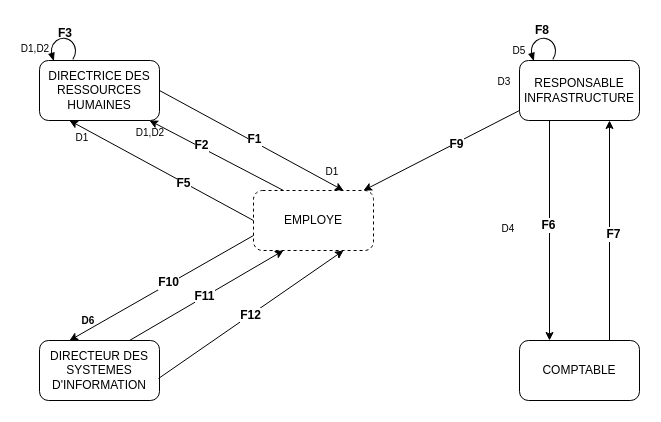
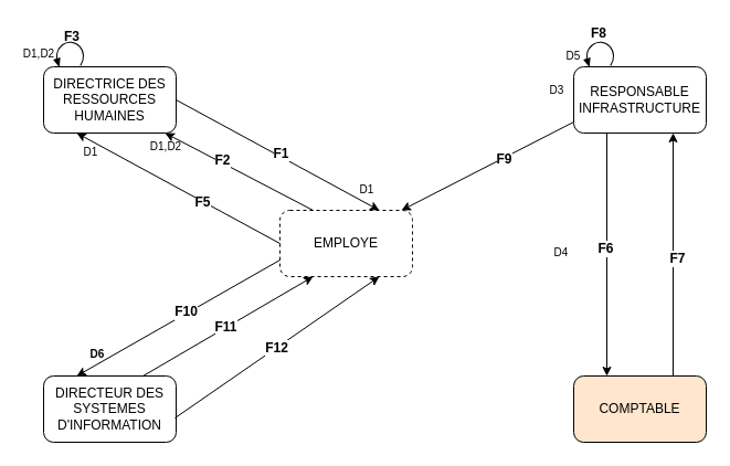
  <mxCell id="0" />
  <mxCell id="1" parent="0" />
  <mxCell id="2" value="EMPLOYE" style="rounded=1;whiteSpace=wrap;html=1;dashed=1;" parent="1" vertex="1"><mxGeometry x="253" y="190" width="120" height="60" as="geometry" /></mxCell>
  <mxCell id="3" value="DIRECTRICE DES RESSOURCES HUMAINES" style="rounded=1;whiteSpace=wrap;html=1;" parent="1" vertex="1"><mxGeometry x="39" y="60" width="120" height="60" as="geometry" /></mxCell>
  <mxCell id="4" value="RESPONSABLE INFRASTRUCTURE" style="rounded=1;whiteSpace=wrap;html=1;" parent="1" vertex="1"><mxGeometry x="519" y="60" width="120" height="60" as="geometry" /></mxCell>
- <mxCell id="5" value="COMPTABLE" style="rounded=1;whiteSpace=wrap;html=1;" parent="1" vertex="1"><mxGeometry x="519" y="340" width="120" height="60" as="geometry" /></mxCell>
+ <mxCell id="5" value="COMPTABLE" style="rounded=1;whiteSpace=wrap;html=1;fillColor=#ffe6cc;" parent="1" vertex="1"><mxGeometry x="519" y="340" width="120" height="60" as="geometry" /></mxCell>
  <mxCell id="6" value="DIRECTEUR DES SYSTEMES D'INFORMATION" style="rounded=1;whiteSpace=wrap;html=1;" parent="1" vertex="1"><mxGeometry x="39" y="340" width="120" height="60" as="geometry" /></mxCell>
  <mxCell id="7" value="" style="endArrow=classic;html=1;rounded=0;exitX=0;exitY=0.5;exitDx=0;exitDy=0;entryX=0.25;entryY=1;entryDx=0;entryDy=0;" parent="1" source="2" target="3" edge="1"><mxGeometry width="50" height="50" relative="1" as="geometry"><mxPoint x="259.8" y="191" as="sourcePoint" /><mxPoint x="152" y="121" as="targetPoint" /></mxGeometry></mxCell>
  <mxCell id="8" value="&lt;b&gt;&lt;font style=&quot;font-size: 12px;&quot;&gt;F5&lt;/font&gt;&lt;/b&gt;" style="edgeLabel;html=1;align=center;verticalAlign=middle;resizable=0;points=[];" parent="7" vertex="1" connectable="0"><mxGeometry x="-0.234" y="1" relative="1" as="geometry"><mxPoint as="offset" /></mxGeometry></mxCell>
  <mxCell id="9" value="" style="verticalLabelPosition=bottom;shadow=0;dashed=0;align=center;html=1;verticalAlign=top;shape=mxgraph.electrical.rot_mech.verticalLabelPosition=bottom;shadow=0;dashed=0;align=center;fillColor=strokeColor;html=1;verticalAlign=top;strokeWidth=1;shape=mxgraph.electrical.rot_mech.rotation;rotation=-175;" parent="1" vertex="1"><mxGeometry x="49" y="36.56" width="27.57" height="23.44" as="geometry" /></mxCell>
  <mxCell id="10" value="" style="endArrow=classic;html=1;rounded=0;exitX=0.75;exitY=0;exitDx=0;exitDy=0;entryX=0.75;entryY=1;entryDx=0;entryDy=0;" parent="1" source="5" target="4" edge="1"><mxGeometry width="50" height="50" relative="1" as="geometry"><mxPoint x="349" y="270" as="sourcePoint" /><mxPoint x="399" y="220" as="targetPoint" /></mxGeometry></mxCell>
  <mxCell id="11" value="&lt;b&gt;&lt;font style=&quot;font-size: 12px;&quot;&gt;F7&lt;/font&gt;&lt;/b&gt;" style="edgeLabel;html=1;align=center;verticalAlign=middle;resizable=0;points=[];" parent="10" vertex="1" connectable="0"><mxGeometry x="-0.027" y="-3" relative="1" as="geometry"><mxPoint as="offset" /></mxGeometry></mxCell>
  <mxCell id="12" value="" style="endArrow=classic;html=1;rounded=0;exitX=0.25;exitY=1;exitDx=0;exitDy=0;entryX=0.25;entryY=0;entryDx=0;entryDy=0;" parent="1" source="4" target="5" edge="1"><mxGeometry width="50" height="50" relative="1" as="geometry"><mxPoint x="349" y="270" as="sourcePoint" /><mxPoint x="399" y="220" as="targetPoint" /></mxGeometry></mxCell>
  <mxCell id="13" value="&lt;b&gt;&lt;font style=&quot;font-size: 12px;&quot;&gt;F6&lt;/font&gt;&lt;/b&gt;" style="edgeLabel;html=1;align=center;verticalAlign=middle;resizable=0;points=[];" parent="12" vertex="1" connectable="0"><mxGeometry x="-0.054" y="-2" relative="1" as="geometry"><mxPoint as="offset" /></mxGeometry></mxCell>
  <mxCell id="14" value="" style="verticalLabelPosition=bottom;shadow=0;dashed=0;align=center;html=1;verticalAlign=top;shape=mxgraph.electrical.rot_mech.verticalLabelPosition=bottom;shadow=0;dashed=0;align=center;fillColor=strokeColor;html=1;verticalAlign=top;strokeWidth=1;shape=mxgraph.electrical.rot_mech.rotation;rotation=-175;" parent="1" vertex="1"><mxGeometry x="529" y="36.56" width="27.57" height="23.44" as="geometry" /></mxCell>
  <mxCell id="15" value="" style="endArrow=classic;html=1;rounded=0;entryX=1;entryY=0;entryDx=0;entryDy=0;" parent="1" edge="1"><mxGeometry width="50" height="50" relative="1" as="geometry"><mxPoint x="519" y="110" as="sourcePoint" /><mxPoint x="363" y="190" as="targetPoint" /></mxGeometry></mxCell>
  <mxCell id="16" value="&lt;b&gt;&lt;font style=&quot;font-size: 12px;&quot;&gt;F9&lt;/font&gt;&lt;/b&gt;" style="edgeLabel;html=1;align=center;verticalAlign=middle;resizable=0;points=[];" parent="15" vertex="1" connectable="0"><mxGeometry x="-0.173" y="1" relative="1" as="geometry"><mxPoint as="offset" /></mxGeometry></mxCell>
  <mxCell id="17" value="" style="endArrow=classic;html=1;rounded=0;entryX=0.25;entryY=0;entryDx=0;entryDy=0;exitX=0;exitY=0.75;exitDx=0;exitDy=0;" parent="1" source="2" target="6" edge="1"><mxGeometry width="50" height="50" relative="1" as="geometry"><mxPoint x="249" y="240" as="sourcePoint" /><mxPoint x="399" y="230" as="targetPoint" /></mxGeometry></mxCell>
  <mxCell id="18" value="&lt;span style=&quot;font-size: 12px;&quot;&gt;&lt;b&gt;F10&lt;/b&gt;&lt;/span&gt;" style="edgeLabel;html=1;align=center;verticalAlign=middle;resizable=0;points=[];" parent="17" vertex="1" connectable="0"><mxGeometry x="-0.08" y="-3" relative="1" as="geometry"><mxPoint y="1" as="offset" /></mxGeometry></mxCell>
  <mxCell id="19" value="" style="endArrow=classic;html=1;rounded=0;exitX=0.25;exitY=0;exitDx=0;exitDy=0;" parent="1" source="2" edge="1"><mxGeometry width="50" height="50" relative="1" as="geometry"><mxPoint x="253" y="160" as="sourcePoint" /><mxPoint x="149" y="120" as="targetPoint" /></mxGeometry></mxCell>
  <mxCell id="20" value="&lt;font style=&quot;font-size: 12px;&quot;&gt;&lt;b&gt;F2&lt;/b&gt;&lt;/font&gt;" style="edgeLabel;html=1;align=center;verticalAlign=middle;resizable=0;points=[];" parent="19" vertex="1" connectable="0"><mxGeometry x="0.247" y="-2" relative="1" as="geometry"><mxPoint as="offset" /></mxGeometry></mxCell>
  <mxCell id="21" value="" style="endArrow=classic;html=1;rounded=0;exitX=0.75;exitY=0;exitDx=0;exitDy=0;entryX=0.25;entryY=1;entryDx=0;entryDy=0;" parent="1" source="6" target="2" edge="1"><mxGeometry width="50" height="50" relative="1" as="geometry"><mxPoint x="349" y="280" as="sourcePoint" /><mxPoint x="359" y="310" as="targetPoint" /></mxGeometry></mxCell>
  <mxCell id="22" value="&lt;font style=&quot;font-size: 12px;&quot;&gt;&lt;b&gt;F11&lt;/b&gt;&lt;/font&gt;" style="edgeLabel;html=1;align=center;verticalAlign=middle;resizable=0;points=[];" parent="21" vertex="1" connectable="0"><mxGeometry x="-0.029" y="2" relative="1" as="geometry"><mxPoint y="1" as="offset" /></mxGeometry></mxCell>
  <mxCell id="23" value="" style="endArrow=classic;html=1;rounded=0;exitX=0.992;exitY=0.633;exitDx=0;exitDy=0;entryX=0.75;entryY=1;entryDx=0;entryDy=0;exitPerimeter=0;" parent="1" source="6" target="2" edge="1"><mxGeometry width="50" height="50" relative="1" as="geometry"><mxPoint x="349" y="280" as="sourcePoint" /><mxPoint x="359" y="260" as="targetPoint" /></mxGeometry></mxCell>
  <mxCell id="24" value="&lt;b&gt;&lt;font style=&quot;font-size: 12px;&quot;&gt;F12&lt;/font&gt;&lt;/b&gt;" style="edgeLabel;html=1;align=center;verticalAlign=middle;resizable=0;points=[];" parent="23" vertex="1" connectable="0"><mxGeometry x="-0.016" relative="1" as="geometry"><mxPoint as="offset" /></mxGeometry></mxCell>
  <mxCell id="25" value="&lt;b&gt;F8&lt;/b&gt;" style="text;html=1;strokeColor=none;fillColor=none;align=center;verticalAlign=middle;whiteSpace=wrap;rounded=0;" parent="1" vertex="1"><mxGeometry x="529" y="20" width="26.21" height="20" as="geometry" /></mxCell>
  <mxCell id="26" value="&lt;b&gt;&lt;font style=&quot;font-size: 10px;&quot;&gt;D6&lt;/font&gt;&lt;/b&gt;" style="text;html=1;strokeColor=none;fillColor=none;align=center;verticalAlign=middle;whiteSpace=wrap;rounded=0;" parent="1" vertex="1"><mxGeometry x="69" y="310" width="38" height="20" as="geometry" /></mxCell>
  <mxCell id="27" value="&lt;font style=&quot;font-size: 10px;&quot;&gt;D5&lt;/font&gt;" style="text;html=1;strokeColor=none;fillColor=none;align=center;verticalAlign=middle;whiteSpace=wrap;rounded=0;" parent="1" vertex="1"><mxGeometry x="509" y="40" width="20" height="20" as="geometry" /></mxCell>
  <mxCell id="28" value="&lt;font style=&quot;font-size: 10px;&quot;&gt;D1&lt;/font&gt;" style="text;html=1;strokeColor=none;fillColor=none;align=center;verticalAlign=middle;whiteSpace=wrap;rounded=0;" parent="1" vertex="1"><mxGeometry x="69" y="127" width="26" height="20" as="geometry" /></mxCell>
  <mxCell id="29" value="&lt;font style=&quot;font-size: 10px;&quot;&gt;D3&lt;/font&gt;" style="text;html=1;strokeColor=none;fillColor=none;align=center;verticalAlign=middle;whiteSpace=wrap;rounded=0;" parent="1" vertex="1"><mxGeometry x="494" y="71" width="20" height="20" as="geometry" /></mxCell>
  <mxCell id="30" value="&lt;font style=&quot;font-size: 12px;&quot;&gt;&lt;b&gt;F3&lt;/b&gt;&lt;/font&gt;" style="text;html=1;strokeColor=none;fillColor=none;align=center;verticalAlign=middle;whiteSpace=wrap;rounded=0;" parent="1" vertex="1"><mxGeometry x="54.78" y="23" width="20" height="20" as="geometry" /></mxCell>
  <mxCell id="31" value="&lt;font style=&quot;font-size: 10px;&quot;&gt;D1,D2&lt;/font&gt;" style="text;html=1;strokeColor=none;fillColor=none;align=center;verticalAlign=middle;whiteSpace=wrap;rounded=0;" parent="1" vertex="1"><mxGeometry x="20" y="36.56" width="30" height="23.44" as="geometry" /></mxCell>
  <mxCell id="32" value="&lt;font style=&quot;font-size: 10px;&quot;&gt;D1,D2&lt;/font&gt;" style="text;html=1;strokeColor=none;fillColor=none;align=center;verticalAlign=middle;whiteSpace=wrap;rounded=0;" parent="1" vertex="1"><mxGeometry x="135" y="120" width="30" height="23.44" as="geometry" /></mxCell>
  <mxCell id="33" value="" style="endArrow=classic;html=1;rounded=0;exitX=1;exitY=0.5;exitDx=0;exitDy=0;entryX=0.75;entryY=0;entryDx=0;entryDy=0;" parent="1" source="3" target="2" edge="1"><mxGeometry width="50" height="50" relative="1" as="geometry"><mxPoint x="253" y="131.72" as="sourcePoint" /><mxPoint x="303" y="81.72" as="targetPoint" /></mxGeometry></mxCell>
  <mxCell id="34" value="&lt;b&gt;&lt;font style=&quot;font-size: 12px;&quot;&gt;F1&lt;/font&gt;&lt;/b&gt;" style="edgeLabel;html=1;align=center;verticalAlign=middle;resizable=0;points=[];" parent="33" vertex="1" connectable="0"><mxGeometry x="0.012" y="2" relative="1" as="geometry"><mxPoint as="offset" /></mxGeometry></mxCell>
  <mxCell id="35" value="&lt;font style=&quot;font-size: 10px;&quot;&gt;D1&lt;/font&gt;" style="text;html=1;strokeColor=none;fillColor=none;align=center;verticalAlign=middle;whiteSpace=wrap;rounded=0;" parent="1" vertex="1"><mxGeometry x="319" y="161" width="26" height="20" as="geometry" /></mxCell>
  <mxCell id="36" value="&lt;font style=&quot;font-size: 10px;&quot;&gt;D4&lt;/font&gt;" style="text;html=1;strokeColor=none;fillColor=none;align=center;verticalAlign=middle;whiteSpace=wrap;rounded=0;" parent="1" vertex="1"><mxGeometry x="499" y="218" width="18" height="20" as="geometry" /></mxCell>
